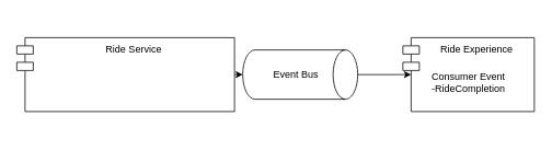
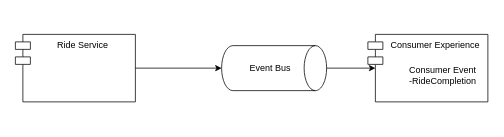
  <mxCell id="0" />
  <mxCell id="1" parent="0" />
- <mxCell id="2" value="Ride Service" style="shape=module;align=left;spacingLeft=20;align=center;verticalAlign=top;whiteSpace=wrap;html=1;" vertex="1" parent="1"><mxGeometry x="20" y="45" width="265" height="90" as="geometry" /></mxCell>
+ <mxCell id="2" value="Ride Service" style="shape=module;align=left;spacingLeft=20;align=center;verticalAlign=top;whiteSpace=wrap;html=1;" vertex="1" parent="1"><mxGeometry x="20" y="45" width="160" height="90" as="geometry" /></mxCell>
  <mxCell id="3" value="" style="shape=cylinder3;whiteSpace=wrap;html=1;boundedLbl=1;backgroundOutline=1;size=15;rotation=90;" vertex="1" parent="1"><mxGeometry x="335" y="20" width="60" height="140" as="geometry" /></mxCell>
  <mxCell id="4" value="Event Bus" style="text;html=1;align=center;verticalAlign=middle;whiteSpace=wrap;rounded=0;" vertex="1" parent="1"><mxGeometry x="330" y="75" width="60" height="30" as="geometry" /></mxCell>
  <mxCell id="5" style="edgeStyle=orthogonalEdgeStyle;rounded=0;orthogonalLoop=1;jettySize=auto;html=1;exitX=1;exitY=0.5;exitDx=0;exitDy=0;entryX=0.5;entryY=1;entryDx=0;entryDy=0;entryPerimeter=0;" edge="1" parent="1" source="2" target="3"><mxGeometry relative="1" as="geometry" /></mxCell>
- <mxCell id="6" value="Ride Experience&lt;div&gt;&lt;br&gt;&lt;/div&gt;&lt;div&gt;&lt;br&gt;&lt;/div&gt;" style="shape=module;align=left;spacingLeft=20;align=center;verticalAlign=top;whiteSpace=wrap;html=1;" vertex="1" parent="1"><mxGeometry x="490" y="45" width="160" height="90" as="geometry" /></mxCell>
- <mxCell id="7" value="Consumer Event&lt;div&gt;-RideCompletion&lt;/div&gt;" style="text;html=1;align=center;verticalAlign=middle;whiteSpace=wrap;rounded=0;" vertex="1" parent="1"><mxGeometry x="520" y="80" width="100" height="40" as="geometry" /></mxCell>
+ <mxCell id="6" value="Consumer Experience&lt;div&gt;&lt;br&gt;&lt;/div&gt;&lt;div&gt;&lt;br&gt;&lt;/div&gt;" style="shape=module;align=left;spacingLeft=20;align=center;verticalAlign=top;whiteSpace=wrap;html=1;" vertex="1" parent="1"><mxGeometry x="490" y="45" width="160" height="90" as="geometry" /></mxCell>
+ <mxCell id="7" value="Consumer Event&lt;div&gt;-RideCompletion&lt;/div&gt;" style="text;html=1;align=center;verticalAlign=middle;whiteSpace=wrap;rounded=0;" vertex="1" parent="1"><mxGeometry x="540" y="80" width="100" height="40" as="geometry" /></mxCell>
  <mxCell id="8" style="edgeStyle=orthogonalEdgeStyle;rounded=0;orthogonalLoop=1;jettySize=auto;html=1;exitX=0.5;exitY=0;exitDx=0;exitDy=0;exitPerimeter=0;entryX=0;entryY=0.5;entryDx=10;entryDy=0;entryPerimeter=0;" edge="1" parent="1" source="3" target="6"><mxGeometry relative="1" as="geometry" /></mxCell>
